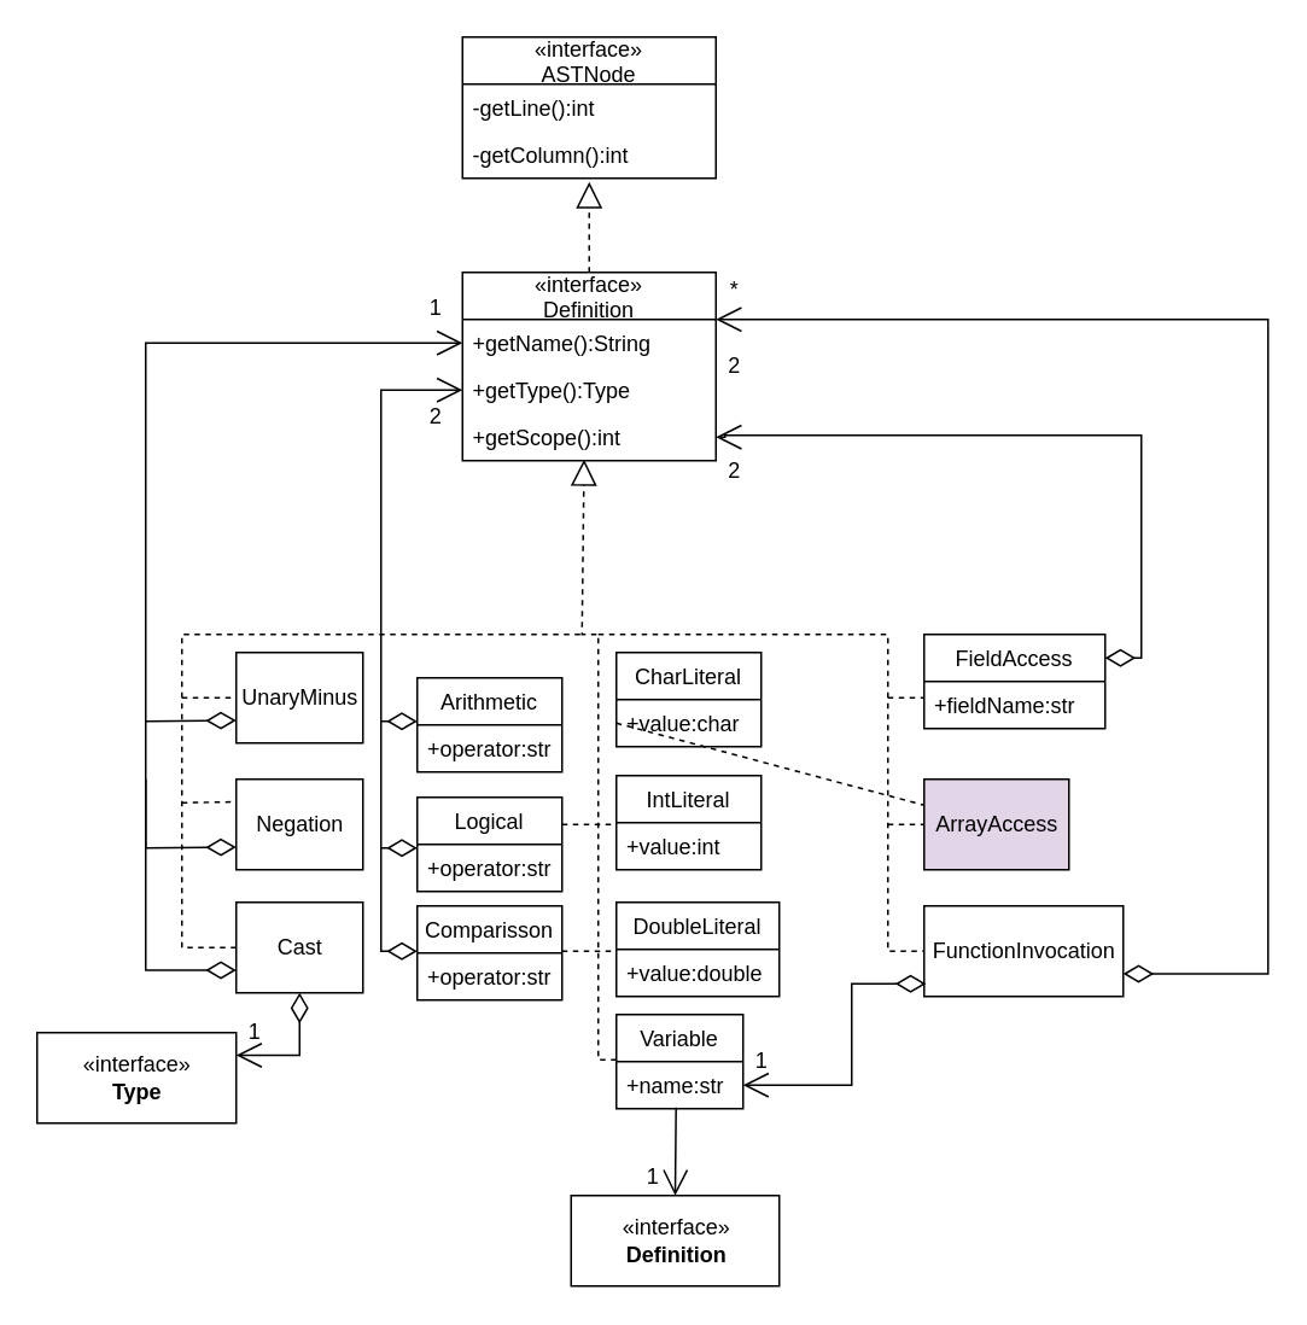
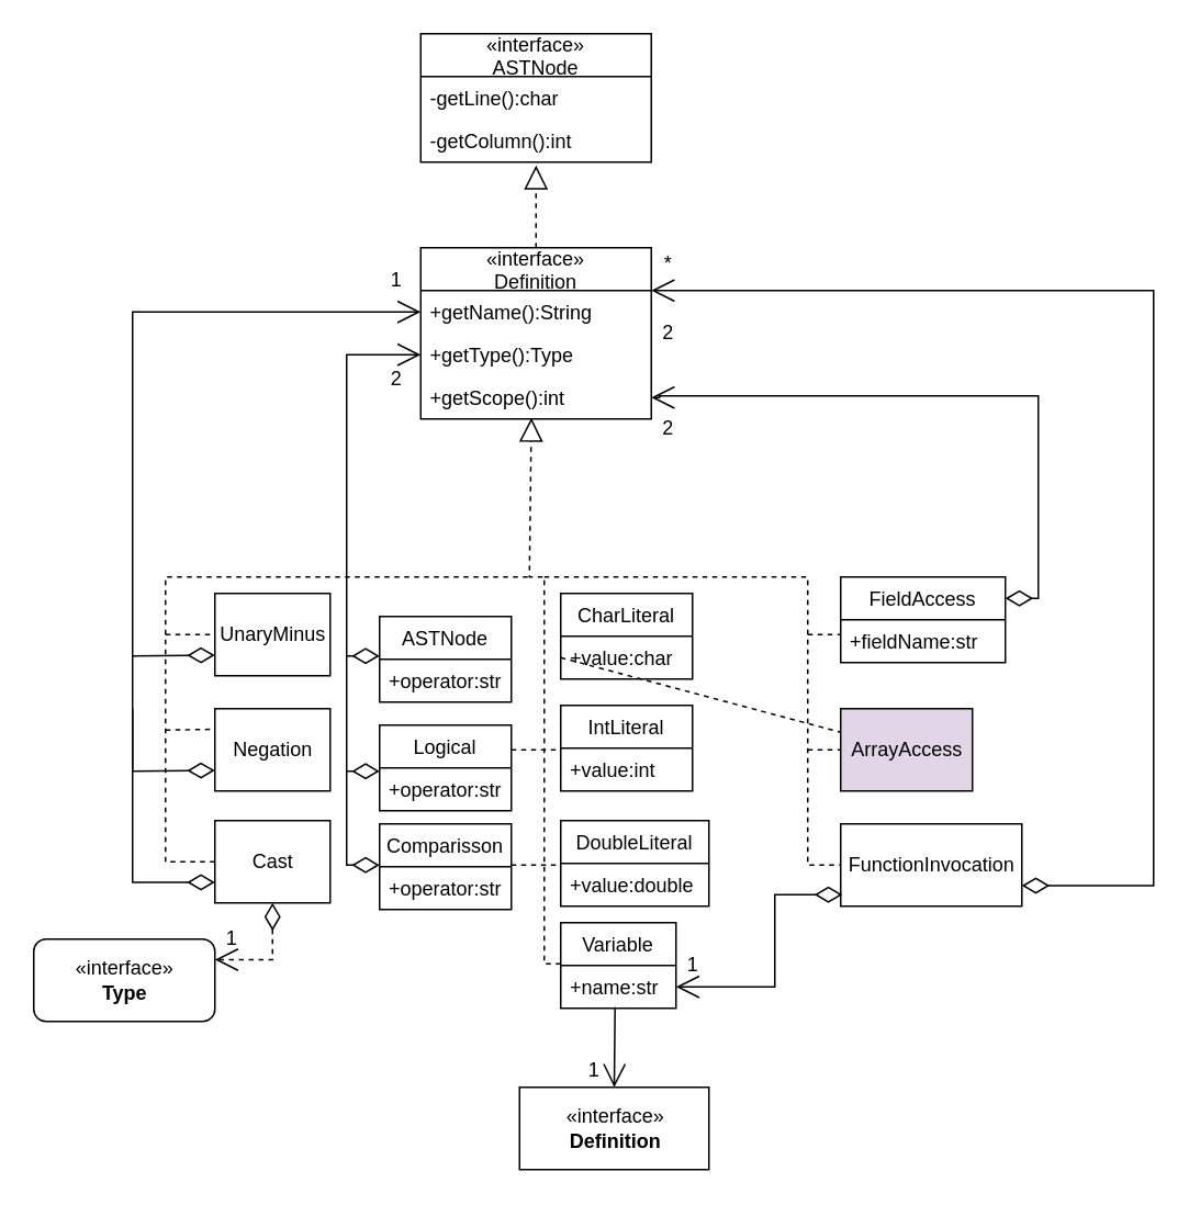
  <mxCell id="0" />
  <mxCell id="1" parent="0" />
- <mxCell id="2" value="«interface»&lt;br&gt;&lt;b&gt;Type&lt;/b&gt;" style="html=1;" vertex="1" parent="1"><mxGeometry x="20" y="570" width="110" height="50" as="geometry" /></mxCell>
+ <mxCell id="2" value="«interface»&lt;br&gt;&lt;b&gt;Type&lt;/b&gt;" style="html=1;rounded=1;" vertex="1" parent="1"><mxGeometry x="20" y="570" width="110" height="50" as="geometry" /></mxCell>
  <mxCell id="3" value="" style="endArrow=block;dashed=1;endFill=0;endSize=12;html=1;rounded=0;entryX=0.5;entryY=1.077;entryDx=0;entryDy=0;exitX=0.5;exitY=0;exitDx=0;exitDy=0;entryPerimeter=0;" edge="1" parent="1" source="50" target="33"><mxGeometry width="160" relative="1" as="geometry"><mxPoint x="330" y="190" as="sourcePoint" /><mxPoint x="330" y="60" as="targetPoint" /></mxGeometry></mxCell>
  <mxCell id="4" value="UnaryMinus" style="html=1;" vertex="1" parent="1"><mxGeometry x="130" y="360" width="70" height="50" as="geometry" /></mxCell>
  <mxCell id="5" value="ArrayAccess" style="html=1;fillColor=#e1d5e7;" vertex="1" parent="1"><mxGeometry x="510" y="430" width="80" height="50" as="geometry" /></mxCell>
  <mxCell id="6" value="Cast" style="html=1;" vertex="1" parent="1"><mxGeometry x="130" y="498" width="70" height="50" as="geometry" /></mxCell>
  <mxCell id="7" value="FunctionInvocation" style="html=1;" vertex="1" parent="1"><mxGeometry x="510" y="500" width="110" height="50" as="geometry" /></mxCell>
  <mxCell id="8" value="" style="endArrow=block;dashed=1;endFill=0;endSize=12;html=1;rounded=0;entryX=0.48;entryY=0.976;entryDx=0;entryDy=0;entryPerimeter=0;exitX=0;exitY=0.5;exitDx=0;exitDy=0;" edge="1" parent="1" target="53"><mxGeometry width="160" relative="1" as="geometry"><mxPoint x="340" y="585" as="sourcePoint" /><mxPoint x="320.5" y="322" as="targetPoint" /><Array as="points"><mxPoint x="330" y="585" /><mxPoint x="330" y="350" /><mxPoint x="321" y="350" /></Array></mxGeometry></mxCell>
  <mxCell id="9" value="" style="endArrow=none;dashed=1;html=1;rounded=0;exitX=1;exitY=0.5;exitDx=0;exitDy=0;entryX=0;entryY=0.5;entryDx=0;entryDy=0;" edge="1" parent="1"><mxGeometry width="50" height="50" relative="1" as="geometry"><mxPoint x="310" y="455" as="sourcePoint" /><mxPoint x="340" y="455" as="targetPoint" /></mxGeometry></mxCell>
  <mxCell id="10" value="" style="endArrow=none;dashed=1;html=1;rounded=0;exitX=1;exitY=0.5;exitDx=0;exitDy=0;entryX=0;entryY=0.5;entryDx=0;entryDy=0;" edge="1" parent="1"><mxGeometry width="50" height="50" relative="1" as="geometry"><mxPoint x="310" y="525" as="sourcePoint" /><mxPoint x="340" y="525" as="targetPoint" /></mxGeometry></mxCell>
  <mxCell id="11" value="" style="endArrow=none;dashed=1;html=1;rounded=0;exitX=0;exitY=0.5;exitDx=0;exitDy=0;" edge="1" parent="1" source="6"><mxGeometry width="50" height="50" relative="1" as="geometry"><mxPoint x="340" y="430" as="sourcePoint" /><mxPoint x="320" y="350" as="targetPoint" /><Array as="points"><mxPoint x="100" y="523" /><mxPoint x="100" y="350" /><mxPoint x="220" y="350" /></Array></mxGeometry></mxCell>
  <mxCell id="12" value="" style="endArrow=none;dashed=1;html=1;rounded=0;entryX=0;entryY=0.5;entryDx=0;entryDy=0;" edge="1" parent="1" target="7"><mxGeometry width="50" height="50" relative="1" as="geometry"><mxPoint x="330" y="350" as="sourcePoint" /><mxPoint x="490" y="350" as="targetPoint" /><Array as="points"><mxPoint x="490" y="350" /><mxPoint x="490" y="525" /></Array></mxGeometry></mxCell>
  <mxCell id="13" value="" style="endArrow=none;dashed=1;html=1;rounded=0;" edge="1" parent="1" target="5"><mxGeometry width="50" height="50" relative="1" as="geometry"><mxPoint x="490" y="455" as="sourcePoint" /><mxPoint x="350" y="465" as="targetPoint" /></mxGeometry></mxCell>
  <mxCell id="14" value="" style="endArrow=none;dashed=1;html=1;rounded=0;entryX=0;entryY=0.5;entryDx=0;entryDy=0;" edge="1" parent="1"><mxGeometry width="50" height="50" relative="1" as="geometry"><mxPoint x="490" y="385" as="sourcePoint" /><mxPoint x="510" y="385" as="targetPoint" /></mxGeometry></mxCell>
  <mxCell id="15" value="" style="endArrow=open;html=1;endSize=12;startArrow=diamondThin;startSize=14;startFill=0;edgeStyle=orthogonalEdgeStyle;align=left;verticalAlign=bottom;rounded=0;entryX=1;entryY=0.5;entryDx=0;entryDy=0;" edge="1" parent="1" target="35"><mxGeometry x="-1" y="3" relative="1" as="geometry"><mxPoint x="511" y="543" as="sourcePoint" /><mxPoint x="410" y="397.5" as="targetPoint" /><Array as="points"><mxPoint x="470" y="543" /><mxPoint x="470" y="599" /></Array></mxGeometry></mxCell>
  <mxCell id="16" value="1" style="text;html=1;align=center;verticalAlign=middle;resizable=0;points=[];autosize=1;strokeColor=none;fillColor=none;" vertex="1" parent="1"><mxGeometry x="410" y="576" width="20" height="20" as="geometry" /></mxCell>
  <mxCell id="17" value="" style="endArrow=none;dashed=1;html=1;rounded=0;entryX=0;entryY=0.5;entryDx=0;entryDy=0;" edge="1" parent="1" target="4"><mxGeometry width="50" height="50" relative="1" as="geometry"><mxPoint x="100" y="385" as="sourcePoint" /><mxPoint x="340" y="395" as="targetPoint" /></mxGeometry></mxCell>
  <mxCell id="18" value="" style="endArrow=open;html=1;endSize=12;startArrow=diamondThin;startSize=14;startFill=0;edgeStyle=orthogonalEdgeStyle;align=left;verticalAlign=bottom;rounded=0;entryX=0;entryY=0.5;entryDx=0;entryDy=0;exitX=0;exitY=0.5;exitDx=0;exitDy=0;" edge="1" parent="1" target="52"><mxGeometry x="-1" y="-15" relative="1" as="geometry"><mxPoint x="230" y="525" as="sourcePoint" /><mxPoint x="250" y="307.5" as="targetPoint" /><Array as="points"><mxPoint x="210" y="525" /><mxPoint x="210" y="215" /></Array><mxPoint as="offset" /></mxGeometry></mxCell>
  <mxCell id="19" value="" style="endArrow=diamondThin;endFill=0;endSize=14;html=1;rounded=0;" edge="1" parent="1"><mxGeometry width="160" relative="1" as="geometry"><mxPoint x="210" y="468" as="sourcePoint" /><mxPoint x="230" y="468" as="targetPoint" /><Array as="points"><mxPoint x="210" y="468" /></Array></mxGeometry></mxCell>
  <mxCell id="20" value="" style="endArrow=diamondThin;endFill=0;endSize=14;html=1;rounded=0;" edge="1" parent="1"><mxGeometry width="160" relative="1" as="geometry"><mxPoint x="210" y="398" as="sourcePoint" /><mxPoint x="230" y="398" as="targetPoint" /><Array as="points"><mxPoint x="210" y="398" /></Array></mxGeometry></mxCell>
  <mxCell id="21" value="" style="endArrow=open;html=1;endSize=12;startArrow=diamondThin;startSize=14;startFill=0;edgeStyle=orthogonalEdgeStyle;align=left;verticalAlign=bottom;rounded=0;entryX=0;entryY=0.5;entryDx=0;entryDy=0;exitX=0;exitY=0.75;exitDx=0;exitDy=0;" edge="1" parent="1" source="6" target="51"><mxGeometry x="-1" y="-15" relative="1" as="geometry"><mxPoint x="240" y="535" as="sourcePoint" /><mxPoint x="250" y="282.5" as="targetPoint" /><Array as="points"><mxPoint x="80" y="535" /><mxPoint x="80" y="189" /></Array><mxPoint as="offset" /></mxGeometry></mxCell>
  <mxCell id="22" value="" style="endArrow=diamondThin;endFill=0;endSize=14;html=1;rounded=0;entryX=0;entryY=0.75;entryDx=0;entryDy=0;" edge="1" parent="1" target="4"><mxGeometry width="160" relative="1" as="geometry"><mxPoint x="80" y="398" as="sourcePoint" /><mxPoint x="250" y="477.5" as="targetPoint" /><Array as="points"><mxPoint x="80" y="398" /></Array></mxGeometry></mxCell>
  <mxCell id="23" value="1" style="text;html=1;align=center;verticalAlign=middle;resizable=0;points=[];autosize=1;strokeColor=none;fillColor=none;" vertex="1" parent="1"><mxGeometry x="230" y="160" width="20" height="20" as="geometry" /></mxCell>
  <mxCell id="24" value="2" style="text;html=1;align=center;verticalAlign=middle;resizable=0;points=[];autosize=1;strokeColor=none;fillColor=none;" vertex="1" parent="1"><mxGeometry x="230" y="220" width="20" height="20" as="geometry" /></mxCell>
  <mxCell id="25" value="" style="endArrow=open;html=1;endSize=12;startArrow=diamondThin;startSize=14;startFill=0;edgeStyle=orthogonalEdgeStyle;align=left;verticalAlign=bottom;rounded=0;exitX=1;exitY=0.75;exitDx=0;exitDy=0;entryX=1;entryY=0.25;entryDx=0;entryDy=0;" edge="1" parent="1" source="7" target="50"><mxGeometry x="-0.937" relative="1" as="geometry"><mxPoint x="430" y="420" as="sourcePoint" /><mxPoint x="400" y="270" as="targetPoint" /><Array as="points"><mxPoint x="700" y="538" /><mxPoint x="700" y="176" /></Array><mxPoint as="offset" /></mxGeometry></mxCell>
  <mxCell id="26" value="" style="endArrow=open;html=1;endSize=12;startArrow=diamondThin;startSize=14;startFill=0;edgeStyle=orthogonalEdgeStyle;align=left;verticalAlign=bottom;rounded=0;exitX=1;exitY=0.25;exitDx=0;exitDy=0;entryX=1;entryY=0.5;entryDx=0;entryDy=0;" edge="1" parent="1" source="48" target="53"><mxGeometry x="-0.937" relative="1" as="geometry"><mxPoint x="590" y="385" as="sourcePoint" /><mxPoint x="400" y="307.5" as="targetPoint" /><Array as="points"><mxPoint x="630" y="363" /><mxPoint x="630" y="240" /><mxPoint x="400" y="240" /></Array><mxPoint as="offset" /></mxGeometry></mxCell>
  <mxCell id="27" value="*" style="text;html=1;align=center;verticalAlign=middle;resizable=0;points=[];autosize=1;strokeColor=none;fillColor=none;" vertex="1" parent="1"><mxGeometry x="395" y="150" width="20" height="20" as="geometry" /></mxCell>
  <mxCell id="28" value="2" style="text;html=1;align=center;verticalAlign=middle;resizable=0;points=[];autosize=1;strokeColor=none;fillColor=none;" vertex="1" parent="1"><mxGeometry x="395" y="250" width="20" height="20" as="geometry" /></mxCell>
  <mxCell id="29" value="1" style="text;html=1;align=center;verticalAlign=middle;resizable=0;points=[];autosize=1;strokeColor=none;fillColor=none;" vertex="1" parent="1"><mxGeometry x="130" y="560" width="20" height="20" as="geometry" /></mxCell>
- <mxCell id="30" value="" style="endArrow=open;html=1;endSize=12;startArrow=diamondThin;startSize=14;startFill=0;edgeStyle=orthogonalEdgeStyle;align=left;verticalAlign=bottom;rounded=0;exitX=0.5;exitY=1;exitDx=0;exitDy=0;entryX=1;entryY=0.25;entryDx=0;entryDy=0;" edge="1" parent="1" source="6" target="2"><mxGeometry x="-1" y="-15" relative="1" as="geometry"><mxPoint x="140" y="467.5" as="sourcePoint" /><mxPoint x="0" y="70" as="targetPoint" /><Array as="points"><mxPoint x="165" y="583" /></Array><mxPoint as="offset" /></mxGeometry></mxCell>
+ <mxCell id="30" value="" style="endArrow=open;html=1;endSize=12;startArrow=diamondThin;startSize=14;startFill=0;edgeStyle=orthogonalEdgeStyle;align=left;verticalAlign=bottom;rounded=0;exitX=0.5;exitY=1;exitDx=0;exitDy=0;entryX=1;entryY=0.25;entryDx=0;entryDy=0;dashed=1;" edge="1" parent="1" source="6" target="2"><mxGeometry x="-1" y="-15" relative="1" as="geometry"><mxPoint x="140" y="467.5" as="sourcePoint" /><mxPoint x="0" y="70" as="targetPoint" /><Array as="points"><mxPoint x="165" y="583" /></Array><mxPoint as="offset" /></mxGeometry></mxCell>
  <mxCell id="31" value="«interface»&#10;ASTNode" style="swimlane;fontStyle=0;childLayout=stackLayout;horizontal=1;startSize=26;fillColor=none;horizontalStack=0;resizeParent=1;resizeParentMax=0;resizeLast=0;collapsible=1;marginBottom=0;" vertex="1" parent="1"><mxGeometry x="255" y="20" width="140" height="78" as="geometry" /></mxCell>
- <mxCell id="32" value="-getLine():int" style="text;strokeColor=none;fillColor=none;align=left;verticalAlign=top;spacingLeft=4;spacingRight=4;overflow=hidden;rotatable=0;points=[[0,0.5],[1,0.5]];portConstraint=eastwest;" vertex="1" parent="31"><mxGeometry y="26" width="140" height="26" as="geometry" /></mxCell>
+ <mxCell id="32" value="-getLine():char" style="text;strokeColor=none;fillColor=none;align=left;verticalAlign=top;spacingLeft=4;spacingRight=4;overflow=hidden;rotatable=0;points=[[0,0.5],[1,0.5]];portConstraint=eastwest;" vertex="1" parent="31"><mxGeometry y="26" width="140" height="26" as="geometry" /></mxCell>
  <mxCell id="33" value="-getColumn():int" style="text;strokeColor=none;fillColor=none;align=left;verticalAlign=top;spacingLeft=4;spacingRight=4;overflow=hidden;rotatable=0;points=[[0,0.5],[1,0.5]];portConstraint=eastwest;" vertex="1" parent="31"><mxGeometry y="52" width="140" height="26" as="geometry" /></mxCell>
  <mxCell id="34" value="Variable" style="swimlane;fontStyle=0;childLayout=stackLayout;horizontal=1;startSize=26;fillColor=none;horizontalStack=0;resizeParent=1;resizeParentMax=0;resizeLast=0;collapsible=1;marginBottom=0;" vertex="1" parent="1"><mxGeometry x="340" y="560" width="70" height="52" as="geometry" /></mxCell>
  <mxCell id="35" value="+name:str" style="text;strokeColor=none;fillColor=none;align=left;verticalAlign=top;spacingLeft=4;spacingRight=4;overflow=hidden;rotatable=0;points=[[0,0.5],[1,0.5]];portConstraint=eastwest;" vertex="1" parent="34"><mxGeometry y="26" width="70" height="26" as="geometry" /></mxCell>
  <mxCell id="36" value="Logical" style="swimlane;fontStyle=0;childLayout=stackLayout;horizontal=1;startSize=26;fillColor=none;horizontalStack=0;resizeParent=1;resizeParentMax=0;resizeLast=0;collapsible=1;marginBottom=0;" vertex="1" parent="1"><mxGeometry x="230" y="440" width="80" height="52" as="geometry" /></mxCell>
  <mxCell id="37" value="+operator:str" style="text;strokeColor=none;fillColor=none;align=left;verticalAlign=top;spacingLeft=4;spacingRight=4;overflow=hidden;rotatable=0;points=[[0,0.5],[1,0.5]];portConstraint=eastwest;" vertex="1" parent="36"><mxGeometry y="26" width="80" height="26" as="geometry" /></mxCell>
- <mxCell id="38" value="Arithmetic" style="swimlane;fontStyle=0;childLayout=stackLayout;horizontal=1;startSize=26;fillColor=none;horizontalStack=0;resizeParent=1;resizeParentMax=0;resizeLast=0;collapsible=1;marginBottom=0;" vertex="1" parent="1"><mxGeometry x="230" y="374" width="80" height="52" as="geometry" /></mxCell>
+ <mxCell id="38" value="ASTNode" style="swimlane;fontStyle=0;childLayout=stackLayout;horizontal=1;startSize=26;fillColor=none;horizontalStack=0;resizeParent=1;resizeParentMax=0;resizeLast=0;collapsible=1;marginBottom=0;" vertex="1" parent="1"><mxGeometry x="230" y="374" width="80" height="52" as="geometry" /></mxCell>
  <mxCell id="39" value="+operator:str" style="text;strokeColor=none;fillColor=none;align=left;verticalAlign=top;spacingLeft=4;spacingRight=4;overflow=hidden;rotatable=0;points=[[0,0.5],[1,0.5]];portConstraint=eastwest;" vertex="1" parent="38"><mxGeometry y="26" width="80" height="26" as="geometry" /></mxCell>
  <mxCell id="40" value="Comparisson" style="swimlane;fontStyle=0;childLayout=stackLayout;horizontal=1;startSize=26;fillColor=none;horizontalStack=0;resizeParent=1;resizeParentMax=0;resizeLast=0;collapsible=1;marginBottom=0;" vertex="1" parent="1"><mxGeometry x="230" y="500" width="80" height="52" as="geometry" /></mxCell>
  <mxCell id="41" value="+operator:str" style="text;strokeColor=none;fillColor=none;align=left;verticalAlign=top;spacingLeft=4;spacingRight=4;overflow=hidden;rotatable=0;points=[[0,0.5],[1,0.5]];portConstraint=eastwest;" vertex="1" parent="40"><mxGeometry y="26" width="80" height="26" as="geometry" /></mxCell>
  <mxCell id="42" value="CharLiteral" style="swimlane;fontStyle=0;childLayout=stackLayout;horizontal=1;startSize=26;fillColor=none;horizontalStack=0;resizeParent=1;resizeParentMax=0;resizeLast=0;collapsible=1;marginBottom=0;" vertex="1" parent="1"><mxGeometry x="340" y="360" width="80" height="52" as="geometry" /></mxCell>
  <mxCell id="43" value="+value:char" style="text;strokeColor=none;fillColor=none;align=left;verticalAlign=top;spacingLeft=4;spacingRight=4;overflow=hidden;rotatable=0;points=[[0,0.5],[1,0.5]];portConstraint=eastwest;" vertex="1" parent="42"><mxGeometry y="26" width="80" height="26" as="geometry" /></mxCell>
  <mxCell id="44" value="IntLiteral" style="swimlane;fontStyle=0;childLayout=stackLayout;horizontal=1;startSize=26;fillColor=none;horizontalStack=0;resizeParent=1;resizeParentMax=0;resizeLast=0;collapsible=1;marginBottom=0;" vertex="1" parent="1"><mxGeometry x="340" y="428" width="80" height="52" as="geometry" /></mxCell>
  <mxCell id="45" value="+value:int" style="text;strokeColor=none;fillColor=none;align=left;verticalAlign=top;spacingLeft=4;spacingRight=4;overflow=hidden;rotatable=0;points=[[0,0.5],[1,0.5]];portConstraint=eastwest;" vertex="1" parent="44"><mxGeometry y="26" width="80" height="26" as="geometry" /></mxCell>
  <mxCell id="46" value="DoubleLiteral" style="swimlane;fontStyle=0;childLayout=stackLayout;horizontal=1;startSize=26;fillColor=none;horizontalStack=0;resizeParent=1;resizeParentMax=0;resizeLast=0;collapsible=1;marginBottom=0;" vertex="1" parent="1"><mxGeometry x="340" y="498" width="90" height="52" as="geometry" /></mxCell>
  <mxCell id="47" value="+value:double" style="text;strokeColor=none;fillColor=none;align=left;verticalAlign=top;spacingLeft=4;spacingRight=4;overflow=hidden;rotatable=0;points=[[0,0.5],[1,0.5]];portConstraint=eastwest;" vertex="1" parent="46"><mxGeometry y="26" width="90" height="26" as="geometry" /></mxCell>
  <mxCell id="48" value="FieldAccess" style="swimlane;fontStyle=0;childLayout=stackLayout;horizontal=1;startSize=26;fillColor=none;horizontalStack=0;resizeParent=1;resizeParentMax=0;resizeLast=0;collapsible=1;marginBottom=0;" vertex="1" parent="1"><mxGeometry x="510" y="350" width="100" height="52" as="geometry" /></mxCell>
  <mxCell id="49" value="+fieldName:str" style="text;strokeColor=none;fillColor=none;align=left;verticalAlign=top;spacingLeft=4;spacingRight=4;overflow=hidden;rotatable=0;points=[[0,0.5],[1,0.5]];portConstraint=eastwest;" vertex="1" parent="48"><mxGeometry y="26" width="100" height="26" as="geometry" /></mxCell>
  <mxCell id="50" value="«interface»&#10;Definition" style="swimlane;fontStyle=0;childLayout=stackLayout;horizontal=1;startSize=26;fillColor=none;horizontalStack=0;resizeParent=1;resizeParentMax=0;resizeLast=0;collapsible=1;marginBottom=0;" vertex="1" parent="1"><mxGeometry x="255" y="150" width="140" height="104" as="geometry" /></mxCell>
  <mxCell id="51" value="+getName():String" style="text;strokeColor=none;fillColor=none;align=left;verticalAlign=top;spacingLeft=4;spacingRight=4;overflow=hidden;rotatable=0;points=[[0,0.5],[1,0.5]];portConstraint=eastwest;" vertex="1" parent="50"><mxGeometry y="26" width="140" height="26" as="geometry" /></mxCell>
  <mxCell id="52" value="+getType():Type" style="text;strokeColor=none;fillColor=none;align=left;verticalAlign=top;spacingLeft=4;spacingRight=4;overflow=hidden;rotatable=0;points=[[0,0.5],[1,0.5]];portConstraint=eastwest;" vertex="1" parent="50"><mxGeometry y="52" width="140" height="26" as="geometry" /></mxCell>
  <mxCell id="53" value="+getScope():int" style="text;strokeColor=none;fillColor=none;align=left;verticalAlign=top;spacingLeft=4;spacingRight=4;overflow=hidden;rotatable=0;points=[[0,0.5],[1,0.5]];portConstraint=eastwest;" vertex="1" parent="50"><mxGeometry y="78" width="140" height="26" as="geometry" /></mxCell>
  <mxCell id="54" value="2" style="text;html=1;align=center;verticalAlign=middle;resizable=0;points=[];autosize=1;strokeColor=none;fillColor=none;" vertex="1" parent="1"><mxGeometry x="395" y="192" width="20" height="20" as="geometry" /></mxCell>
  <mxCell id="55" value="" style="endArrow=none;dashed=1;html=1;rounded=0;exitX=0;exitY=0.5;exitDx=0;exitDy=0;" edge="1" parent="1" target="5" source="43"><mxGeometry width="50" height="50" relative="1" as="geometry"><mxPoint x="330" y="480" as="sourcePoint" /><mxPoint x="320" y="395" as="targetPoint" /></mxGeometry></mxCell>
  <mxCell id="56" value="«interface»&lt;br&gt;&lt;b&gt;Definition&lt;/b&gt;" style="html=1;" vertex="1" parent="1"><mxGeometry x="315" y="660" width="115" height="50" as="geometry" /></mxCell>
  <mxCell id="57" value="" style="endArrow=open;endFill=1;endSize=12;html=1;rounded=0;entryX=0.5;entryY=0;entryDx=0;entryDy=0;exitX=0.471;exitY=0.975;exitDx=0;exitDy=0;exitPerimeter=0;" edge="1" parent="1" source="35" target="56"><mxGeometry width="160" relative="1" as="geometry"><mxPoint x="310" y="220" as="sourcePoint" /><mxPoint x="470" y="220" as="targetPoint" /></mxGeometry></mxCell>
  <mxCell id="58" value="1" style="text;html=1;align=center;verticalAlign=middle;resizable=0;points=[];autosize=1;strokeColor=none;fillColor=none;" vertex="1" parent="1"><mxGeometry x="350" y="640" width="20" height="20" as="geometry" /></mxCell>
  <mxCell id="59" value="Negation" style="html=1;" vertex="1" parent="1"><mxGeometry x="130" y="430" width="70" height="50" as="geometry" /></mxCell>
  <mxCell id="60" value="" style="endArrow=diamondThin;endFill=0;endSize=14;html=1;rounded=0;entryX=0;entryY=0.75;entryDx=0;entryDy=0;" edge="1" parent="1" target="59"><mxGeometry width="160" relative="1" as="geometry"><mxPoint x="80" y="430" as="sourcePoint" /><mxPoint x="140" y="407.5" as="targetPoint" /><Array as="points"><mxPoint x="80" y="468" /></Array></mxGeometry></mxCell>
  <mxCell id="61" value="" style="endArrow=none;dashed=1;html=1;rounded=0;entryX=0;entryY=0.25;entryDx=0;entryDy=0;" edge="1" parent="1" target="59"><mxGeometry width="50" height="50" relative="1" as="geometry"><mxPoint x="100" y="443" as="sourcePoint" /><mxPoint x="140" y="395" as="targetPoint" /></mxGeometry></mxCell>
